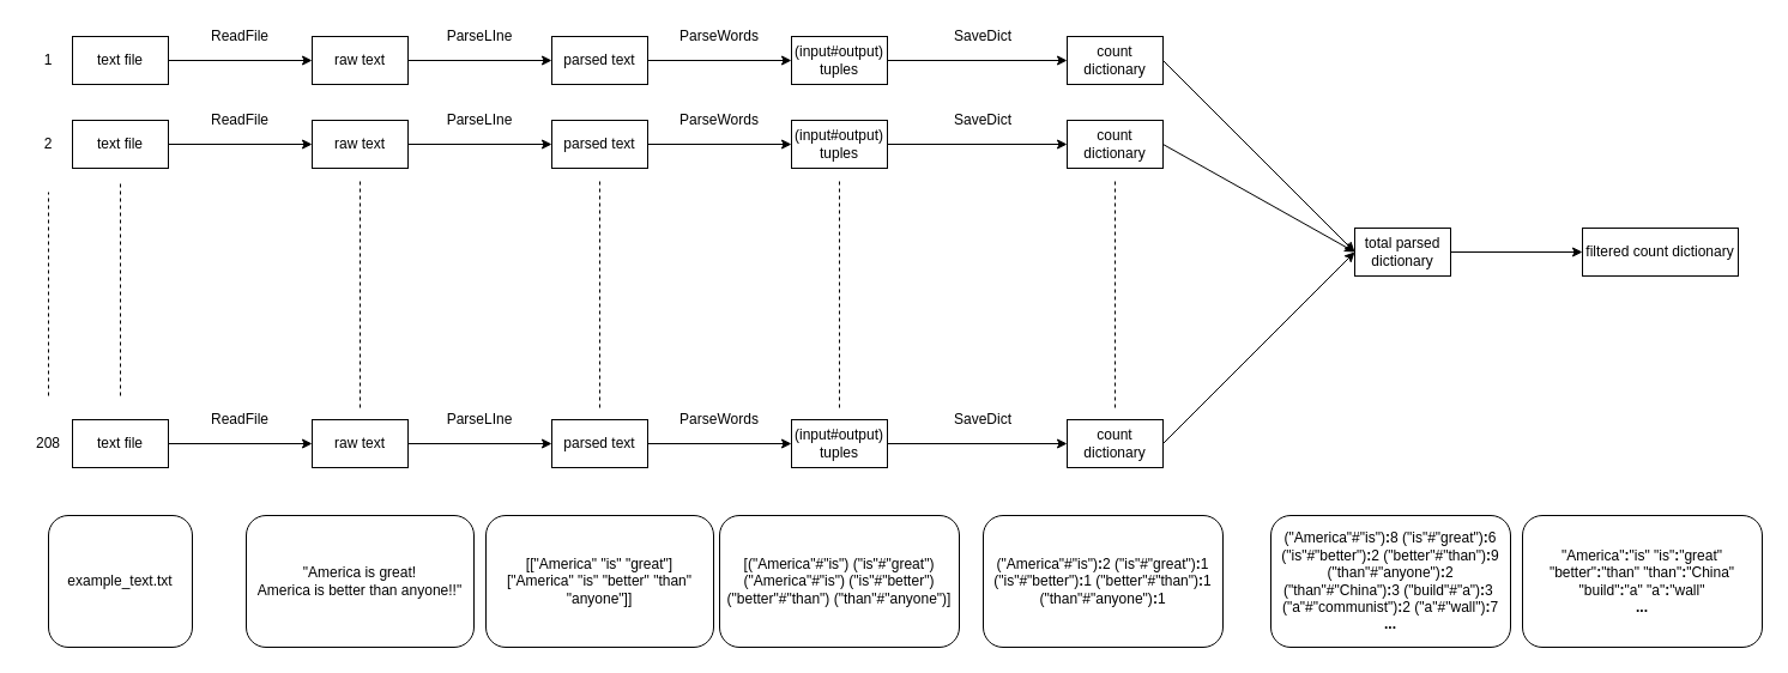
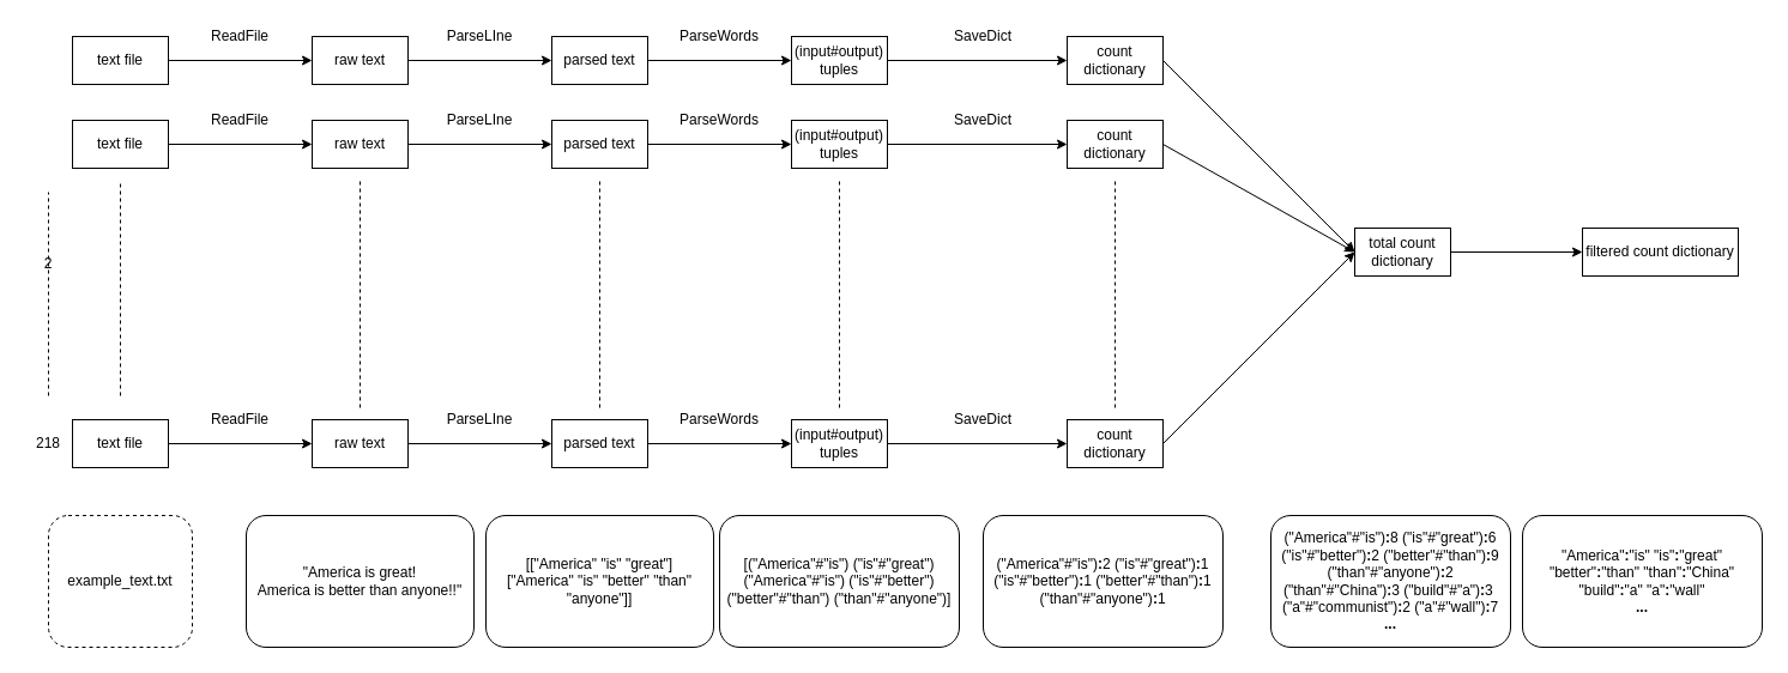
  <mxCell id="0" />
  <mxCell id="1" parent="0" />
  <mxCell id="2" value="text file" style="rounded=0;whiteSpace=wrap;html=1;" vertex="1" parent="1"><mxGeometry x="60" y="30" width="80" height="40" as="geometry" /></mxCell>
  <mxCell id="3" value="parsed text" style="rounded=0;whiteSpace=wrap;html=1;" vertex="1" parent="1"><mxGeometry x="460" y="30" width="80" height="40" as="geometry" /></mxCell>
  <mxCell id="4" value="raw text" style="rounded=0;whiteSpace=wrap;html=1;" vertex="1" parent="1"><mxGeometry x="260" y="30" width="80" height="40" as="geometry" /></mxCell>
  <mxCell id="5" value="(input#output) tuples" style="rounded=0;whiteSpace=wrap;html=1;" vertex="1" parent="1"><mxGeometry x="660" y="30" width="80" height="40" as="geometry" /></mxCell>
  <mxCell id="6" value="count dictionary" style="rounded=0;whiteSpace=wrap;html=1;" vertex="1" parent="1"><mxGeometry x="890" y="30" width="80" height="40" as="geometry" /></mxCell>
  <mxCell id="7" value="" style="endArrow=classic;html=1;exitX=1;exitY=0.5;exitDx=0;exitDy=0;entryX=0;entryY=0.5;entryDx=0;entryDy=0;" edge="1" parent="1" source="2" target="4"><mxGeometry width="50" height="50" relative="1" as="geometry"><mxPoint x="540" y="290" as="sourcePoint" /><mxPoint x="590" y="240" as="targetPoint" /></mxGeometry></mxCell>
  <mxCell id="8" value="" style="endArrow=classic;html=1;exitX=1;exitY=0.5;exitDx=0;exitDy=0;entryX=0;entryY=0.5;entryDx=0;entryDy=0;" edge="1" parent="1" source="4" target="3"><mxGeometry width="50" height="50" relative="1" as="geometry"><mxPoint x="540" y="290" as="sourcePoint" /><mxPoint x="590" y="240" as="targetPoint" /></mxGeometry></mxCell>
  <mxCell id="9" value="" style="endArrow=classic;html=1;exitX=1;exitY=0.5;exitDx=0;exitDy=0;entryX=0;entryY=0.5;entryDx=0;entryDy=0;" edge="1" parent="1" source="3" target="5"><mxGeometry width="50" height="50" relative="1" as="geometry"><mxPoint x="540" y="290" as="sourcePoint" /><mxPoint x="590" y="240" as="targetPoint" /></mxGeometry></mxCell>
  <mxCell id="10" value="" style="endArrow=classic;html=1;exitX=1;exitY=0.5;exitDx=0;exitDy=0;entryX=0;entryY=0.5;entryDx=0;entryDy=0;" edge="1" parent="1" source="5" target="6"><mxGeometry width="50" height="50" relative="1" as="geometry"><mxPoint x="540" y="290" as="sourcePoint" /><mxPoint x="590" y="240" as="targetPoint" /></mxGeometry></mxCell>
  <mxCell id="11" value="ReadFile" style="text;html=1;strokeColor=none;fillColor=none;align=center;verticalAlign=middle;whiteSpace=wrap;rounded=0;" vertex="1" parent="1"><mxGeometry x="180" y="20" width="40" height="20" as="geometry" /></mxCell>
  <mxCell id="12" value="ParseLIne" style="text;html=1;strokeColor=none;fillColor=none;align=center;verticalAlign=middle;whiteSpace=wrap;rounded=0;" vertex="1" parent="1"><mxGeometry x="380" y="20" width="40" height="20" as="geometry" /></mxCell>
  <mxCell id="13" value="ParseWords" style="text;html=1;strokeColor=none;fillColor=none;align=center;verticalAlign=middle;whiteSpace=wrap;rounded=0;" vertex="1" parent="1"><mxGeometry x="580" y="20" width="40" height="20" as="geometry" /></mxCell>
- <mxCell id="14" value="total parsed dictionary" style="rounded=0;whiteSpace=wrap;html=1;" vertex="1" parent="1"><mxGeometry x="1130" y="190" width="80" height="40" as="geometry" /></mxCell>
+ <mxCell id="14" value="total count dictionary" style="rounded=0;whiteSpace=wrap;html=1;" vertex="1" parent="1"><mxGeometry x="1130" y="190" width="80" height="40" as="geometry" /></mxCell>
  <mxCell id="15" value="filtered count dictionary" style="rounded=0;whiteSpace=wrap;html=1;" vertex="1" parent="1"><mxGeometry x="1320" y="190" width="130" height="40" as="geometry" /></mxCell>
  <mxCell id="16" value="SaveDict" style="text;html=1;strokeColor=none;fillColor=none;align=center;verticalAlign=middle;whiteSpace=wrap;rounded=0;" vertex="1" parent="1"><mxGeometry x="800" y="20" width="40" height="20" as="geometry" /></mxCell>
  <mxCell id="17" value="" style="endArrow=classic;html=1;exitX=1;exitY=0.5;exitDx=0;exitDy=0;entryX=0;entryY=0.5;entryDx=0;entryDy=0;" edge="1" parent="1" source="6" target="14"><mxGeometry width="50" height="50" relative="1" as="geometry"><mxPoint x="960" y="290" as="sourcePoint" /><mxPoint x="1010" y="240" as="targetPoint" /></mxGeometry></mxCell>
  <mxCell id="18" value="" style="endArrow=classic;html=1;exitX=1;exitY=0.5;exitDx=0;exitDy=0;entryX=0;entryY=0.5;entryDx=0;entryDy=0;" edge="1" parent="1" source="14" target="15"><mxGeometry width="50" height="50" relative="1" as="geometry"><mxPoint x="960" y="290" as="sourcePoint" /><mxPoint x="1010" y="240" as="targetPoint" /></mxGeometry></mxCell>
  <mxCell id="19" value="text file" style="rounded=0;whiteSpace=wrap;html=1;" vertex="1" parent="1"><mxGeometry x="60" y="100" width="80" height="40" as="geometry" /></mxCell>
  <mxCell id="20" value="parsed text" style="rounded=0;whiteSpace=wrap;html=1;" vertex="1" parent="1"><mxGeometry x="460" y="100" width="80" height="40" as="geometry" /></mxCell>
  <mxCell id="21" value="raw text" style="rounded=0;whiteSpace=wrap;html=1;" vertex="1" parent="1"><mxGeometry x="260" y="100" width="80" height="40" as="geometry" /></mxCell>
  <mxCell id="22" value="(input#output) tuples" style="rounded=0;whiteSpace=wrap;html=1;" vertex="1" parent="1"><mxGeometry x="660" y="100" width="80" height="40" as="geometry" /></mxCell>
  <mxCell id="23" value="count dictionary" style="rounded=0;whiteSpace=wrap;html=1;" vertex="1" parent="1"><mxGeometry x="890" y="100" width="80" height="40" as="geometry" /></mxCell>
  <mxCell id="24" value="" style="endArrow=classic;html=1;exitX=1;exitY=0.5;exitDx=0;exitDy=0;entryX=0;entryY=0.5;entryDx=0;entryDy=0;" edge="1" parent="1" source="19" target="21"><mxGeometry width="50" height="50" relative="1" as="geometry"><mxPoint x="540" y="360" as="sourcePoint" /><mxPoint x="590" y="310" as="targetPoint" /></mxGeometry></mxCell>
  <mxCell id="25" value="" style="endArrow=classic;html=1;exitX=1;exitY=0.5;exitDx=0;exitDy=0;entryX=0;entryY=0.5;entryDx=0;entryDy=0;" edge="1" parent="1" source="21" target="20"><mxGeometry width="50" height="50" relative="1" as="geometry"><mxPoint x="540" y="360" as="sourcePoint" /><mxPoint x="590" y="310" as="targetPoint" /></mxGeometry></mxCell>
  <mxCell id="26" value="" style="endArrow=classic;html=1;exitX=1;exitY=0.5;exitDx=0;exitDy=0;entryX=0;entryY=0.5;entryDx=0;entryDy=0;" edge="1" parent="1" source="20" target="22"><mxGeometry width="50" height="50" relative="1" as="geometry"><mxPoint x="540" y="360" as="sourcePoint" /><mxPoint x="590" y="310" as="targetPoint" /></mxGeometry></mxCell>
  <mxCell id="27" value="" style="endArrow=classic;html=1;exitX=1;exitY=0.5;exitDx=0;exitDy=0;entryX=0;entryY=0.5;entryDx=0;entryDy=0;" edge="1" parent="1" source="22" target="23"><mxGeometry width="50" height="50" relative="1" as="geometry"><mxPoint x="540" y="360" as="sourcePoint" /><mxPoint x="590" y="310" as="targetPoint" /></mxGeometry></mxCell>
  <mxCell id="28" value="ReadFile" style="text;html=1;strokeColor=none;fillColor=none;align=center;verticalAlign=middle;whiteSpace=wrap;rounded=0;" vertex="1" parent="1"><mxGeometry x="180" y="90" width="40" height="20" as="geometry" /></mxCell>
  <mxCell id="29" value="ParseLIne" style="text;html=1;strokeColor=none;fillColor=none;align=center;verticalAlign=middle;whiteSpace=wrap;rounded=0;" vertex="1" parent="1"><mxGeometry x="380" y="90" width="40" height="20" as="geometry" /></mxCell>
  <mxCell id="30" value="ParseWords" style="text;html=1;strokeColor=none;fillColor=none;align=center;verticalAlign=middle;whiteSpace=wrap;rounded=0;" vertex="1" parent="1"><mxGeometry x="580" y="90" width="40" height="20" as="geometry" /></mxCell>
  <mxCell id="31" value="SaveDict" style="text;html=1;strokeColor=none;fillColor=none;align=center;verticalAlign=middle;whiteSpace=wrap;rounded=0;" vertex="1" parent="1"><mxGeometry x="800" y="90" width="40" height="20" as="geometry" /></mxCell>
  <mxCell id="32" value="" style="endArrow=classic;html=1;exitX=1;exitY=0.5;exitDx=0;exitDy=0;entryX=0;entryY=0.5;entryDx=0;entryDy=0;" edge="1" parent="1" source="23" target="14"><mxGeometry width="50" height="50" relative="1" as="geometry"><mxPoint x="960" y="360" as="sourcePoint" /><mxPoint x="1130" y="280" as="targetPoint" /></mxGeometry></mxCell>
  <mxCell id="33" value="text file" style="rounded=0;whiteSpace=wrap;html=1;" vertex="1" parent="1"><mxGeometry x="60" y="350" width="80" height="40" as="geometry" /></mxCell>
  <mxCell id="34" value="parsed text" style="rounded=0;whiteSpace=wrap;html=1;" vertex="1" parent="1"><mxGeometry x="460" y="350" width="80" height="40" as="geometry" /></mxCell>
  <mxCell id="35" value="raw text" style="rounded=0;whiteSpace=wrap;html=1;" vertex="1" parent="1"><mxGeometry x="260" y="350" width="80" height="40" as="geometry" /></mxCell>
  <mxCell id="36" value="(input#output) tuples" style="rounded=0;whiteSpace=wrap;html=1;" vertex="1" parent="1"><mxGeometry x="660" y="350" width="80" height="40" as="geometry" /></mxCell>
  <mxCell id="37" value="count dictionary" style="rounded=0;whiteSpace=wrap;html=1;" vertex="1" parent="1"><mxGeometry x="890" y="350" width="80" height="40" as="geometry" /></mxCell>
  <mxCell id="38" value="" style="endArrow=classic;html=1;exitX=1;exitY=0.5;exitDx=0;exitDy=0;entryX=0;entryY=0.5;entryDx=0;entryDy=0;" edge="1" parent="1" source="33" target="35"><mxGeometry width="50" height="50" relative="1" as="geometry"><mxPoint x="540" y="610" as="sourcePoint" /><mxPoint x="590" y="560" as="targetPoint" /></mxGeometry></mxCell>
  <mxCell id="39" value="" style="endArrow=classic;html=1;exitX=1;exitY=0.5;exitDx=0;exitDy=0;entryX=0;entryY=0.5;entryDx=0;entryDy=0;" edge="1" parent="1" source="35" target="34"><mxGeometry width="50" height="50" relative="1" as="geometry"><mxPoint x="540" y="610" as="sourcePoint" /><mxPoint x="590" y="560" as="targetPoint" /></mxGeometry></mxCell>
  <mxCell id="40" value="" style="endArrow=classic;html=1;exitX=1;exitY=0.5;exitDx=0;exitDy=0;entryX=0;entryY=0.5;entryDx=0;entryDy=0;" edge="1" parent="1" source="34" target="36"><mxGeometry width="50" height="50" relative="1" as="geometry"><mxPoint x="540" y="610" as="sourcePoint" /><mxPoint x="590" y="560" as="targetPoint" /></mxGeometry></mxCell>
  <mxCell id="41" value="" style="endArrow=classic;html=1;exitX=1;exitY=0.5;exitDx=0;exitDy=0;entryX=0;entryY=0.5;entryDx=0;entryDy=0;" edge="1" parent="1" source="36" target="37"><mxGeometry width="50" height="50" relative="1" as="geometry"><mxPoint x="540" y="610" as="sourcePoint" /><mxPoint x="590" y="560" as="targetPoint" /></mxGeometry></mxCell>
  <mxCell id="42" value="ReadFile" style="text;html=1;strokeColor=none;fillColor=none;align=center;verticalAlign=middle;whiteSpace=wrap;rounded=0;" vertex="1" parent="1"><mxGeometry x="180" y="340" width="40" height="20" as="geometry" /></mxCell>
  <mxCell id="43" value="ParseLIne" style="text;html=1;strokeColor=none;fillColor=none;align=center;verticalAlign=middle;whiteSpace=wrap;rounded=0;" vertex="1" parent="1"><mxGeometry x="380" y="340" width="40" height="20" as="geometry" /></mxCell>
  <mxCell id="44" value="ParseWords" style="text;html=1;strokeColor=none;fillColor=none;align=center;verticalAlign=middle;whiteSpace=wrap;rounded=0;" vertex="1" parent="1"><mxGeometry x="580" y="340" width="40" height="20" as="geometry" /></mxCell>
  <mxCell id="45" value="SaveDict" style="text;html=1;strokeColor=none;fillColor=none;align=center;verticalAlign=middle;whiteSpace=wrap;rounded=0;" vertex="1" parent="1"><mxGeometry x="790" y="333" width="60" height="34" as="geometry" /></mxCell>
  <mxCell id="46" value="&lt;br&gt;" style="text;html=1;align=center;verticalAlign=middle;resizable=0;points=[];autosize=1;" vertex="1" parent="45"><mxGeometry x="30" y="14" width="20" height="20" as="geometry" /></mxCell>
  <mxCell id="47" value="" style="endArrow=classic;html=1;exitX=1;exitY=0.5;exitDx=0;exitDy=0;entryX=0;entryY=0.5;entryDx=0;entryDy=0;" edge="1" parent="1" source="37" target="14"><mxGeometry width="50" height="50" relative="1" as="geometry"><mxPoint x="960" y="550" as="sourcePoint" /><mxPoint x="1130" y="470" as="targetPoint" /></mxGeometry></mxCell>
  <mxCell id="48" value="" style="endArrow=none;dashed=1;html=1;" edge="1" parent="1"><mxGeometry width="50" height="50" relative="1" as="geometry"><mxPoint x="100" y="330" as="sourcePoint" /><mxPoint x="100" y="150" as="targetPoint" /></mxGeometry></mxCell>
  <mxCell id="49" value="" style="endArrow=none;dashed=1;html=1;" edge="1" parent="1"><mxGeometry width="50" height="50" relative="1" as="geometry"><mxPoint x="300" y="340" as="sourcePoint" /><mxPoint x="300" y="150" as="targetPoint" /></mxGeometry></mxCell>
  <mxCell id="50" value="" style="endArrow=none;dashed=1;html=1;" edge="1" parent="1"><mxGeometry width="50" height="50" relative="1" as="geometry"><mxPoint x="500" y="340" as="sourcePoint" /><mxPoint x="500" y="150" as="targetPoint" /></mxGeometry></mxCell>
  <mxCell id="51" value="" style="endArrow=none;dashed=1;html=1;" edge="1" parent="1"><mxGeometry width="50" height="50" relative="1" as="geometry"><mxPoint x="700" y="340" as="sourcePoint" /><mxPoint x="700" y="150" as="targetPoint" /></mxGeometry></mxCell>
  <mxCell id="52" value="" style="endArrow=none;dashed=1;html=1;" edge="1" parent="1"><mxGeometry width="50" height="50" relative="1" as="geometry"><mxPoint x="930" y="340" as="sourcePoint" /><mxPoint x="930" y="150" as="targetPoint" /></mxGeometry></mxCell>
- <mxCell id="53" value="1" style="text;html=1;strokeColor=none;fillColor=none;align=center;verticalAlign=middle;whiteSpace=wrap;rounded=0;" vertex="1" parent="1"><mxGeometry y="40" width="40" height="20" as="geometry" x="20" /></mxCell>
- <mxCell id="54" value="2" style="text;html=1;strokeColor=none;fillColor=none;align=center;verticalAlign=middle;whiteSpace=wrap;rounded=0;" vertex="1" parent="1"><mxGeometry y="110" width="40" height="20" as="geometry" x="20" /></mxCell>
- <mxCell id="55" value="208" style="text;html=1;strokeColor=none;fillColor=none;align=center;verticalAlign=middle;whiteSpace=wrap;rounded=0;" vertex="1" parent="1"><mxGeometry y="360" width="40" height="20" as="geometry" x="20" /></mxCell>
+ <mxCell id="54" value="2" style="text;html=1;strokeColor=none;fillColor=none;align=center;verticalAlign=middle;whiteSpace=wrap;rounded=0;" vertex="1" parent="1"><mxGeometry x="20" y="210" width="40" height="20" as="geometry" /></mxCell>
+ <mxCell id="55" value="218" style="text;html=1;strokeColor=none;fillColor=none;align=center;verticalAlign=middle;whiteSpace=wrap;rounded=0;" vertex="1" parent="1"><mxGeometry y="360" width="40" height="20" as="geometry" x="20" /></mxCell>
  <mxCell id="56" value="" style="endArrow=none;dashed=1;html=1;" edge="1" parent="1"><mxGeometry width="50" height="50" relative="1" as="geometry"><mxPoint x="40" y="330" as="sourcePoint" /><mxPoint x="40" y="160" as="targetPoint" /></mxGeometry></mxCell>
- <mxCell id="57" value="example_text.txt" style="rounded=1;whiteSpace=wrap;html=1;" vertex="1" parent="1"><mxGeometry x="40" y="430" width="120" height="110" as="geometry" /></mxCell>
+ <mxCell id="57" value="example_text.txt" style="rounded=1;whiteSpace=wrap;html=1;dashed=1;" vertex="1" parent="1"><mxGeometry x="40" y="430" width="120" height="110" as="geometry" /></mxCell>
  <mxCell id="58" value="&quot;America is great!&lt;br&gt;America is better than anyone!!&quot;" style="rounded=1;whiteSpace=wrap;html=1;" vertex="1" parent="1"><mxGeometry x="205" y="430" width="190" height="110" as="geometry" /></mxCell>
  <mxCell id="59" value="[[&quot;America&quot; &quot;is&quot; &quot;great&quot;]&lt;br&gt;[&quot;America&quot; &quot;is&quot; &quot;better&quot; &quot;than&quot; &quot;anyone&quot;]]" style="rounded=1;whiteSpace=wrap;html=1;" vertex="1" parent="1"><mxGeometry x="405" y="430" width="190" height="110" as="geometry" /></mxCell>
  <mxCell id="60" value="[(&quot;America&quot;#&quot;is&quot;) (&quot;is&quot;#&quot;great&quot;) (&quot;America&quot;#&quot;is&quot;) (&quot;is&quot;#&quot;better&quot;) (&quot;better&quot;#&quot;than&quot;) (&quot;than&quot;#&quot;anyone&quot;)]" style="rounded=1;whiteSpace=wrap;html=1;" vertex="1" parent="1"><mxGeometry x="600" y="430" width="200" height="110" as="geometry" /></mxCell>
  <mxCell id="61" value="(&quot;America&quot;#&quot;is&quot;)&lt;b&gt;:&lt;/b&gt;2 (&quot;is&quot;#&quot;great&quot;)&lt;b&gt;:&lt;/b&gt;1 (&quot;is&quot;#&quot;better&quot;)&lt;b&gt;:&lt;/b&gt;1 (&quot;better&quot;#&quot;than&quot;)&lt;b&gt;:&lt;/b&gt;1 (&quot;than&quot;#&quot;anyone&quot;)&lt;b&gt;:&lt;/b&gt;1" style="rounded=1;whiteSpace=wrap;html=1;" vertex="1" parent="1"><mxGeometry x="820" y="430" width="200" height="110" as="geometry" /></mxCell>
  <mxCell id="62" value="(&quot;America&quot;#&quot;is&quot;)&lt;b&gt;:&lt;/b&gt;8 (&quot;is&quot;#&quot;great&quot;)&lt;b&gt;:&lt;/b&gt;6 (&quot;is&quot;#&quot;better&quot;)&lt;b&gt;:&lt;/b&gt;2 (&quot;better&quot;#&quot;than&quot;)&lt;b&gt;:&lt;/b&gt;9 (&quot;than&quot;#&quot;anyone&quot;)&lt;b&gt;:&lt;/b&gt;2 (&quot;than&quot;#&quot;China&quot;)&lt;b&gt;:&lt;/b&gt;3 (&quot;build&quot;#&quot;a&quot;)&lt;b&gt;:&lt;/b&gt;3&amp;nbsp;&lt;br&gt;(&quot;a&quot;#&quot;communist&quot;)&lt;b&gt;:&lt;/b&gt;2 (&quot;a&quot;#&quot;wall&quot;)&lt;b&gt;:&lt;/b&gt;7&lt;br&gt;&lt;b&gt;...&lt;/b&gt;" style="rounded=1;whiteSpace=wrap;html=1;" vertex="1" parent="1"><mxGeometry x="1060" y="430" width="200" height="110" as="geometry" /></mxCell>
  <mxCell id="63" value="&quot;America&quot;&lt;b&gt;:&lt;/b&gt;&quot;is&quot; &quot;is&quot;&lt;b&gt;:&lt;/b&gt;&quot;great&quot; &quot;better&quot;&lt;b&gt;:&lt;/b&gt;&quot;than&quot; &quot;than&quot;&lt;b&gt;:&lt;/b&gt;&quot;China&quot; &quot;build&quot;&lt;b&gt;:&lt;/b&gt;&quot;a&quot; &quot;a&quot;&lt;b&gt;:&lt;/b&gt;&quot;wall&quot;&lt;br&gt;&lt;b&gt;...&lt;/b&gt;" style="rounded=1;whiteSpace=wrap;html=1;" vertex="1" parent="1"><mxGeometry x="1270" y="430" width="200" height="110" as="geometry" /></mxCell>
